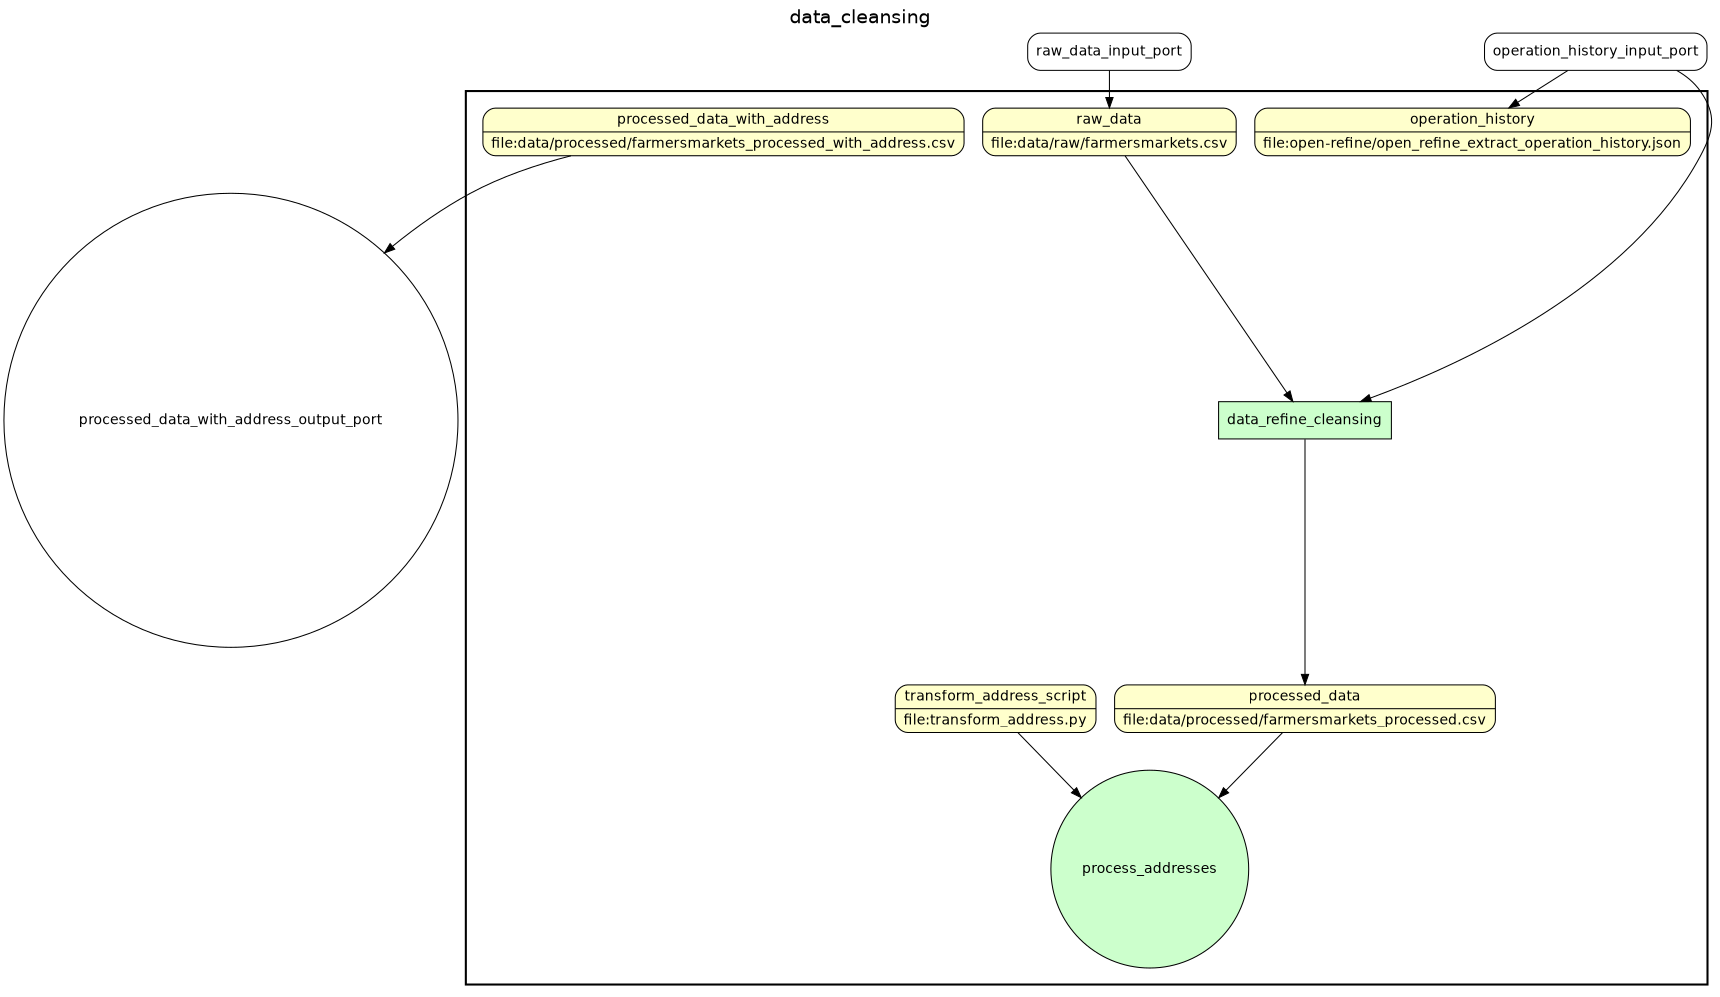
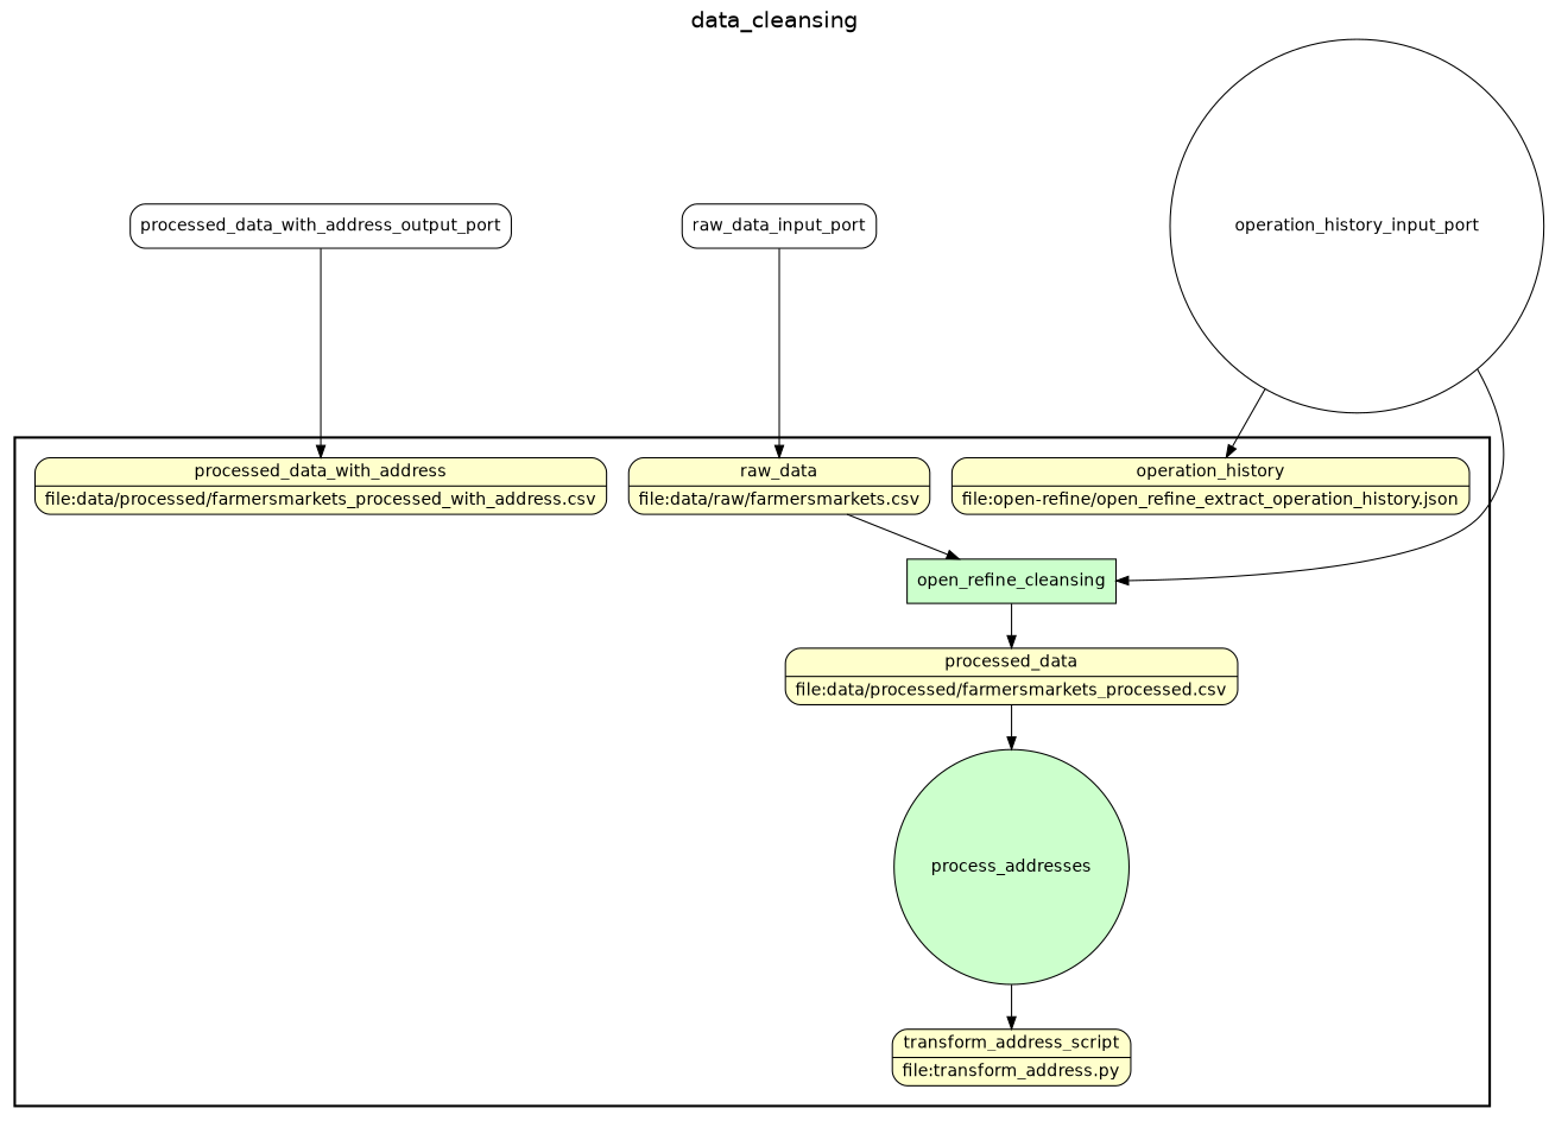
  digraph {
    fontname=Helvetica
    fontsize=18
    label=data_cleansing
    labelloc=t
    rankdir=TB
    node [fillcolor="#FFFFCC" fontname=Helvetica peripheries=1 shape=record style="rounded,filled"]
-   open_refine_cleansing [fillcolor="#CCFFCC" shape=box style=filled label=data_refine_cleansing]
+   open_refine_cleansing [fillcolor="#CCFFCC" shape=box style=filled]
    n2 [label="{<f0> processed_data |<f1> file\:data/processed/farmersmarkets_processed.csv}" rankdir=LR]
    process_addresses [fillcolor="#CCFFCC" shape=circle style=filled]
    n4 [label="{<f0> processed_data_with_address |<f1> file\:data/processed/farmersmarkets_processed_with_address.csv}" rankdir=LR]
    n5 [label="{<f0> raw_data |<f1> file\:data/raw/farmersmarkets.csv}" rankdir=LR]
    n6 [label="{<f0> operation_history |<f1> file\:open-refine/open_refine_extract_operation_history.json}" rankdir=LR]
    n7 [label="{<f0> transform_address_script |<f1> file\:transform_address.py}" rankdir=LR]
-   processed_data_with_address_output_port [fillcolor="#FFFFFF" shape=circle width=0.2]
+   processed_data_with_address_output_port [fillcolor="#FFFFFF" shape=box width=0.2]
    raw_data_input_port [fillcolor="#FFFFFF" shape=box width=0.2]
-   operation_history_input_port [fillcolor="#FFFFFF" shape=box width=0.2]
+   operation_history_input_port [fillcolor="#FFFFFF" shape=circle width=0.2]
    subgraph cluster_1 {
      color=black
      label=""
      penwidth=2
      subgraph cluster_2 {
        color=black
        label=""
        penwidth=0
        open_refine_cleansing
        n2
        process_addresses
        n4
        n5
        n6
        n7
      }
    }
    open_refine_cleansing -> n2
    n2 -> process_addresses
-   n4 -> processed_data_with_address_output_port
+   processed_data_with_address_output_port -> n4
    n5 -> open_refine_cleansing
-   n7 -> process_addresses
+   process_addresses -> n7
    raw_data_input_port -> n5
    operation_history_input_port -> open_refine_cleansing
    operation_history_input_port -> n6
  }
